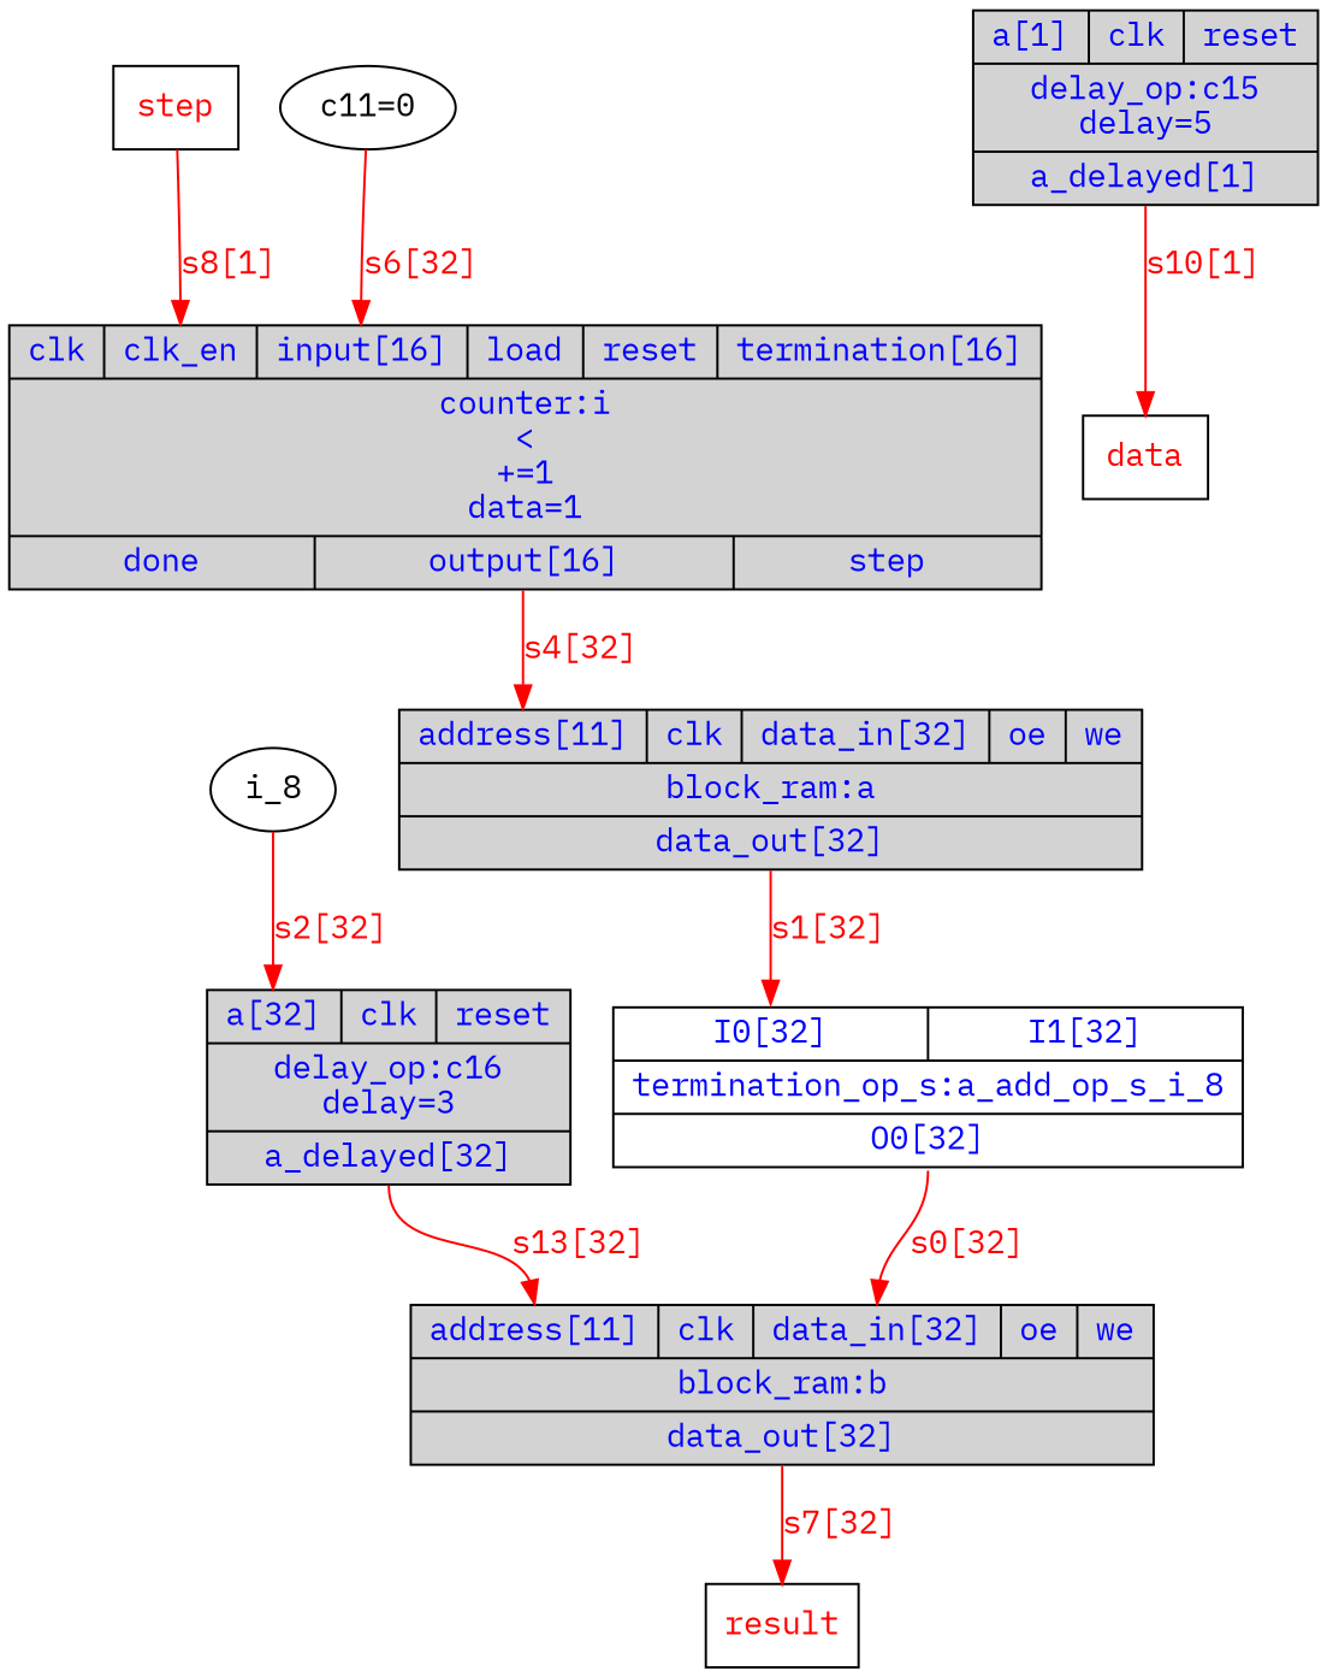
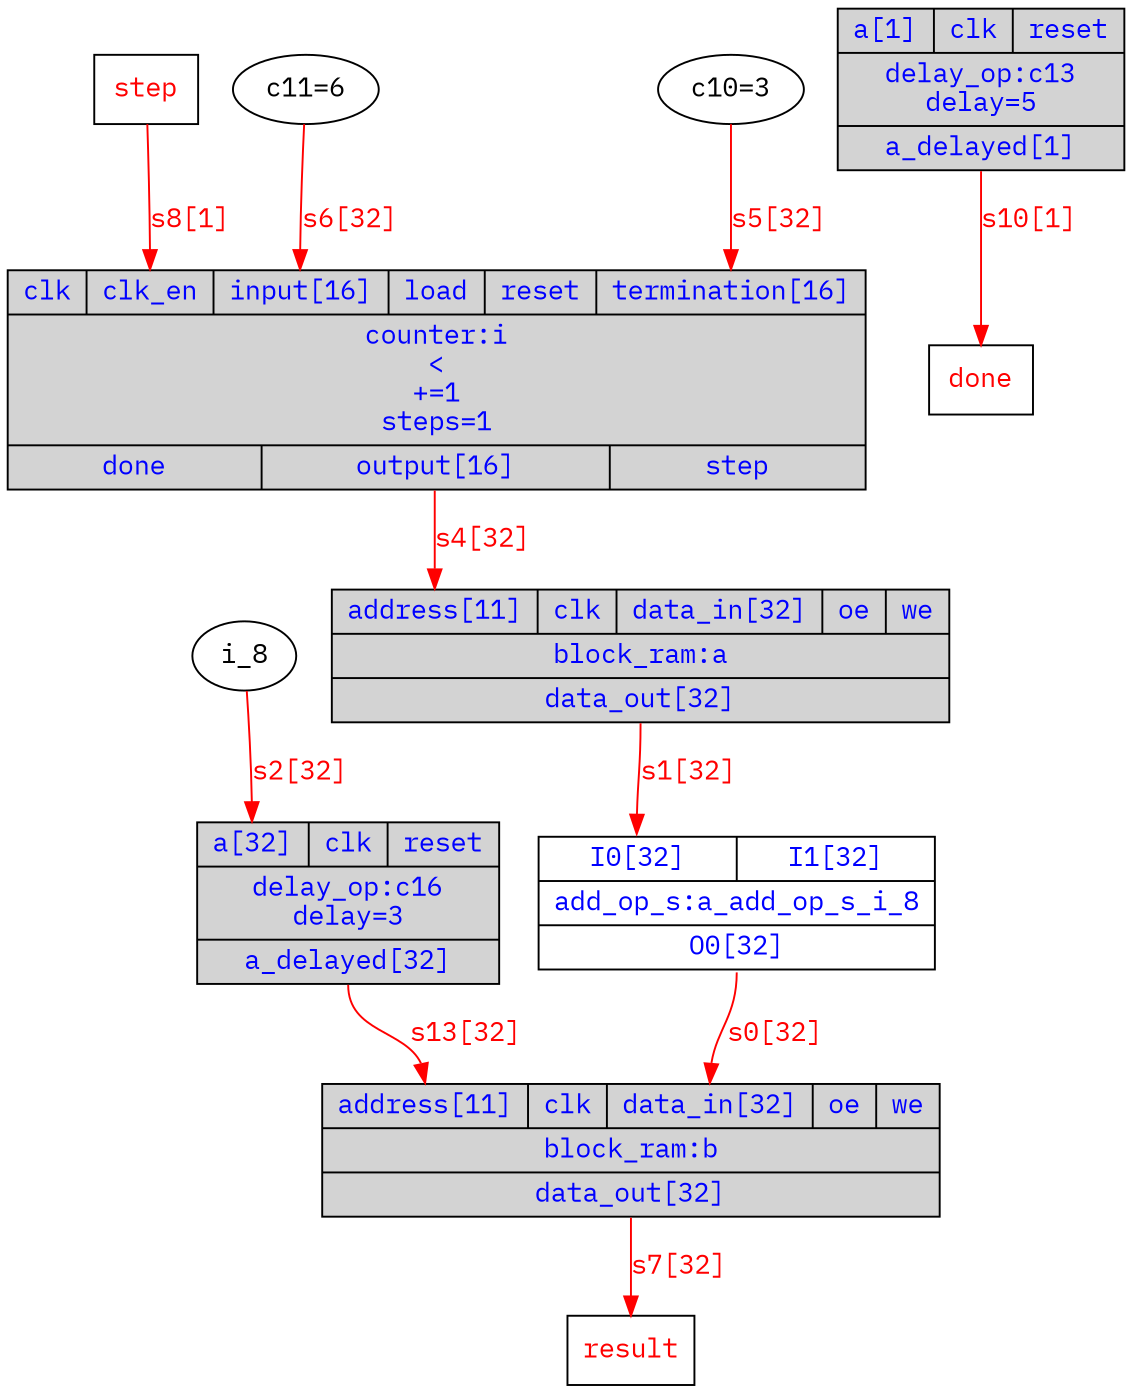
  digraph {
    fontname="IBM Plex Mono"
    node [fontcolor=blue fontname="IBM Plex Mono" shape=record]
    edge [color=red fontcolor=red fontname="IBM Plex Mono" headport=address tailport=out]
-   n1 [fillcolor=lightgray label="{{<clk>clk|<clk_en>clk_en|<input>input[16]|<load>load|<reset>reset|<termination>termination[16]}|counter:i\n\<\n+=1\ndata=1|{<done>done|<output>output[16]|<step>step}}" style=filled]
+   n1 [fillcolor=lightgray label="{{<clk>clk|<clk_en>clk_en|<input>input[16]|<load>load|<reset>reset|<termination>termination[16]}|counter:i\n\<\n+=1\nsteps=1|{<done>done|<output>output[16]|<step>step}}" style=filled]
    n2 [fillcolor=lightgray label="{{<address>address[11]|<clk>clk|<data_in>data_in[32]|<oe>oe|<we>we}|block_ram:a|{<data_out>data_out[32]}}" style=filled]
-   n3 [label="{{<I0>I0[32]|<I1>I1[32]}|termination_op_s:a_add_op_s_i_8|{<O0>O0[32]}}"]
-   n4 [fillcolor=lightgray label="{{<a>a[1]|<clk>clk|<reset>reset}|delay_op:c15\ndelay=5|{<a_delayed>a_delayed[1]}}" style=filled]
-   n5 [fontcolor=red label=data shape=msquare]
+   n3 [label="{{<I0>I0[32]|<I1>I1[32]}|add_op_s:a_add_op_s_i_8|{<O0>O0[32]}}"]
+   n4 [fillcolor=lightgray label="{{<a>a[1]|<clk>clk|<reset>reset}|delay_op:c13\ndelay=5|{<a_delayed>a_delayed[1]}}" style=filled]
+   n5 [fontcolor=red label=done shape=msquare]
    n6 [fillcolor=lightgray label="{{<address>address[11]|<clk>clk|<data_in>data_in[32]|<oe>oe|<we>we}|block_ram:b|{<data_out>data_out[32]}}" style=filled]
    n7 [fontcolor=red label=result shape=msquare]
    n8 [fontcolor=red label=step shape=msquare]
-   n10 [fontcolor=b label="c11=0" shape=""]
+   n9 [fontcolor=b label="c10=3" shape=""]
+   n10 [fontcolor=b label="c11=6" shape=""]
    n11 [fillcolor=lightgray label="{{<a>a[32]|<clk>clk|<reset>reset}|delay_op:c16\ndelay=3|{<a_delayed>a_delayed[32]}}" style=filled]
    i_8 [fontcolor="" shape=""]
    n1 -> n2 [label="s4[32]" tailport=output]
    n2 -> n3 [headport=I0 label="s1[32]" tailport=data_out]
    n3 -> n6 [headport=data_in label="s0[32]" tailport=O0]
    n4 -> n5 [headport=in label="s10[1]" tailport=a_delayed]
    n6 -> n7 [headport=in label="s7[32]" tailport=data_out]
    n8 -> n1 [headport=clk_en label="s8[1]"]
+   n9 -> n1 [headport=termination label="s5[32]"]
    n10 -> n1 [headport=input label="s6[32]"]
    n11 -> n6 [label="s13[32]" tailport=a_delayed]
    i_8 -> n11 [headport=a label="s2[32]" tailport=O0]
  }
